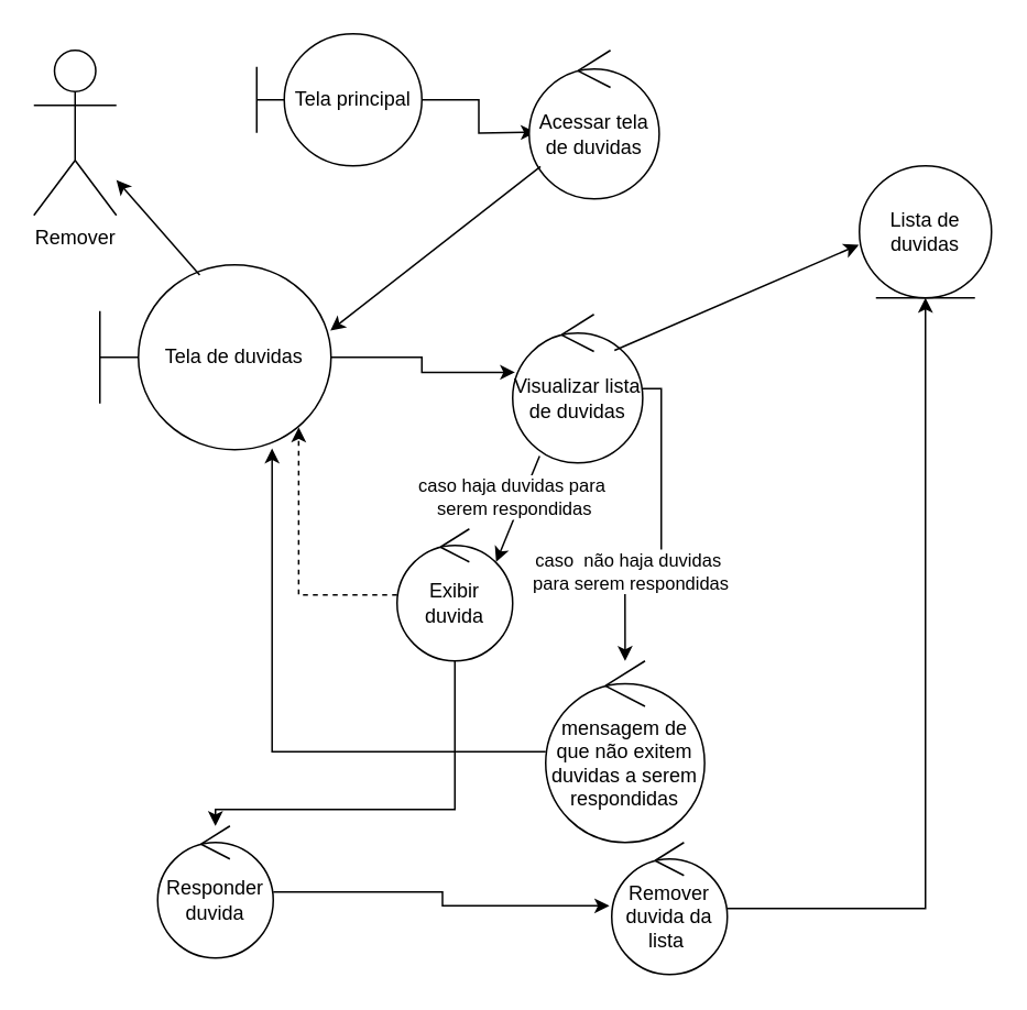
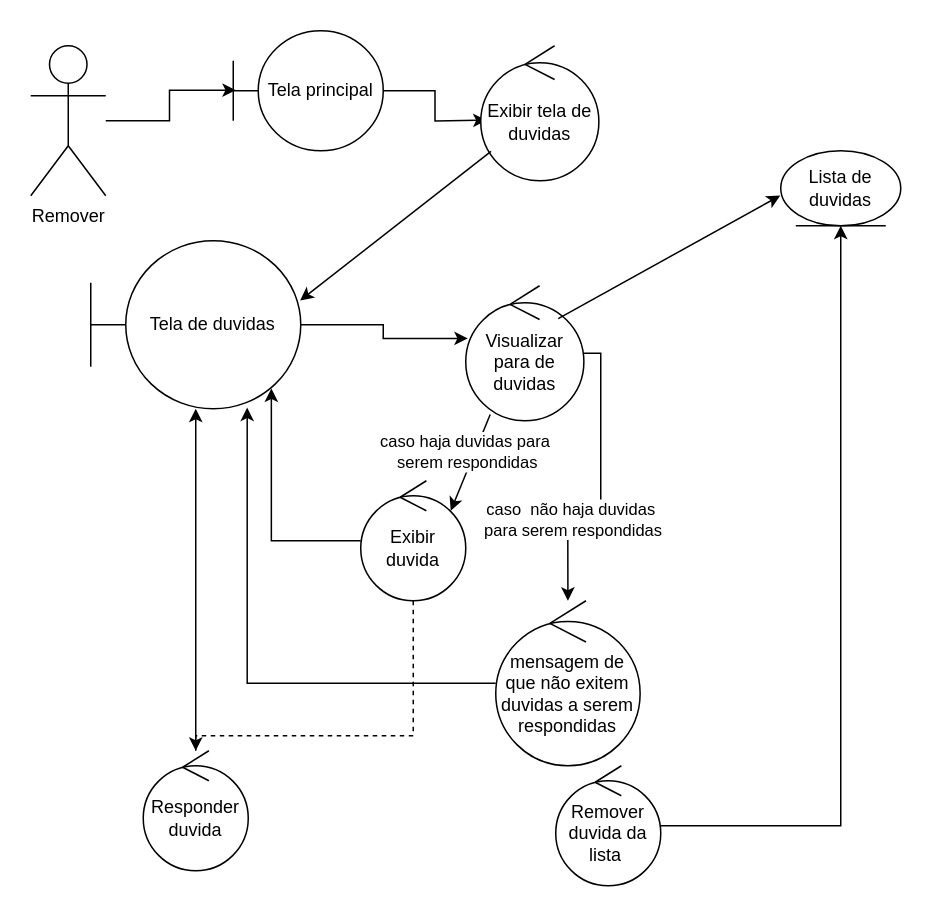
  <mxCell id="0" />
  <mxCell id="1" parent="0" />
  <mxCell id="2" value="Remover" style="shape=umlActor;verticalLabelPosition=bottom;verticalAlign=top;html=1;outlineConnect=0;" parent="1" vertex="1"><mxGeometry x="20" y="30" width="50" height="100" as="geometry" /></mxCell>
  <mxCell id="3" value="Tela principal" style="shape=umlBoundary;whiteSpace=wrap;html=1;" parent="1" vertex="1"><mxGeometry x="155" y="20" width="100" height="80" as="geometry" /></mxCell>
  <mxCell id="4" style="edgeStyle=orthogonalEdgeStyle;rounded=0;orthogonalLoop=1;jettySize=auto;html=1;entryX=0.05;entryY=0.496;entryDx=0;entryDy=0;entryPerimeter=0;" parent="1" source="3" edge="1"><mxGeometry relative="1" as="geometry"><mxPoint x="323.938" y="79.64" as="targetPoint" /></mxGeometry></mxCell>
- <mxCell id="6" value="Acessar tela de duvidas" style="ellipse;shape=umlControl;whiteSpace=wrap;html=1;" parent="1" vertex="1"><mxGeometry x="320" y="30" width="78.75" height="90" as="geometry" /></mxCell>
+ <mxCell id="5" style="edgeStyle=orthogonalEdgeStyle;rounded=0;orthogonalLoop=1;jettySize=auto;html=1;entryX=0.018;entryY=0.495;entryDx=0;entryDy=0;entryPerimeter=0;" parent="1" source="2" target="3" edge="1"><mxGeometry relative="1" as="geometry" /></mxCell>
+ <mxCell id="6" value="Exibir tela de duvidas" style="ellipse;shape=umlControl;whiteSpace=wrap;html=1;" parent="1" vertex="1"><mxGeometry x="320" y="30" width="78.75" height="90" as="geometry" /></mxCell>
  <mxCell id="7" value="Tela de duvidas" style="shape=umlBoundary;whiteSpace=wrap;html=1;" parent="1" vertex="1"><mxGeometry x="60" y="160" width="140" height="112" as="geometry" /></mxCell>
  <mxCell id="8" value="" style="endArrow=classic;html=1;rounded=0;entryX=0.997;entryY=0.356;entryDx=0;entryDy=0;entryPerimeter=0;" parent="1" source="6" target="7" edge="1"><mxGeometry width="50" height="50" relative="1" as="geometry"><mxPoint x="400" y="250" as="sourcePoint" /><mxPoint x="450" y="200" as="targetPoint" /></mxGeometry></mxCell>
- <mxCell id="9" value="" style="endArrow=classic;html=1;rounded=0;exitX=0.432;exitY=0.055;exitDx=0;exitDy=0;exitPerimeter=0;" edge="1" parent="1" source="7" target="2"><mxGeometry width="50" height="50" relative="1" as="geometry"><mxPoint x="70" y="240" as="sourcePoint" /><mxPoint y="190" as="targetPoint" x="120" /></mxGeometry></mxCell>
  <mxCell id="10" style="edgeStyle=orthogonalEdgeStyle;rounded=0;orthogonalLoop=1;jettySize=auto;html=1;" edge="1" parent="1" source="12" target="21"><mxGeometry relative="1" as="geometry"><Array as="points"><mxPoint x="400" y="235" /><mxPoint x="400" y="340" /><mxPoint x="378" y="340" /></Array></mxGeometry></mxCell>
  <mxCell id="11" value="caso&amp;nbsp; não haja duvidas&lt;div&gt;&amp;nbsp;para serem respondidas&lt;/div&gt;" style="edgeLabel;html=1;align=center;verticalAlign=middle;resizable=0;points=[];" vertex="1" connectable="0" parent="10"><mxGeometry x="0.456" y="1" relative="1" as="geometry"><mxPoint as="offset" /></mxGeometry></mxCell>
- <mxCell id="12" value="Visualizar lista de duvidas" style="ellipse;shape=umlControl;whiteSpace=wrap;html=1;" vertex="1" parent="1"><mxGeometry x="310" y="190" width="78.75" height="90" as="geometry" /></mxCell>
+ <mxCell id="12" value="Visualizar para de duvidas" style="ellipse;shape=umlControl;whiteSpace=wrap;html=1;" vertex="1" parent="1"><mxGeometry x="310" y="190" width="78.75" height="90" as="geometry" /></mxCell>
  <mxCell id="13" style="edgeStyle=orthogonalEdgeStyle;rounded=0;orthogonalLoop=1;jettySize=auto;html=1;entryX=0.018;entryY=0.39;entryDx=0;entryDy=0;entryPerimeter=0;" edge="1" parent="1" source="7" target="12"><mxGeometry relative="1" as="geometry" /></mxCell>
- <mxCell id="14" value="Lista de duvidas" style="ellipse;shape=umlEntity;whiteSpace=wrap;html=1;" vertex="1" parent="1"><mxGeometry x="520" y="100" width="80" height="80" as="geometry" /></mxCell>
+ <mxCell id="14" value="Lista de duvidas" style="ellipse;shape=umlEntity;whiteSpace=wrap;html=1;" vertex="1" parent="1"><mxGeometry x="520" y="100" width="80" height="50" as="geometry" /></mxCell>
  <mxCell id="15" value="" style="endArrow=classic;html=1;rounded=0;exitX=0.783;exitY=0.243;exitDx=0;exitDy=0;exitPerimeter=0;entryX=-0.004;entryY=0.598;entryDx=0;entryDy=0;entryPerimeter=0;" edge="1" parent="1" source="12" target="14"><mxGeometry width="50" height="50" relative="1" as="geometry"><mxPoint x="390" y="180" as="sourcePoint" /><mxPoint x="440" y="130" as="targetPoint" /></mxGeometry></mxCell>
- <mxCell id="16" style="edgeStyle=orthogonalEdgeStyle;rounded=0;orthogonalLoop=1;jettySize=auto;html=1;entryX=0.86;entryY=0.879;entryDx=0;entryDy=0;entryPerimeter=0;dashed=1;" edge="1" parent="1" source="18" target="7"><mxGeometry relative="1" as="geometry"><Array as="points"><mxPoint x="180" y="360" /></Array></mxGeometry></mxCell>
- <mxCell id="17" style="edgeStyle=orthogonalEdgeStyle;rounded=0;orthogonalLoop=1;jettySize=auto;html=1;" edge="1" parent="1" source="18" target="23"><mxGeometry relative="1" as="geometry"><Array as="points"><mxPoint x="275" y="490" /><mxPoint x="130" y="490" /></Array></mxGeometry></mxCell>
+ <mxCell id="16" style="edgeStyle=orthogonalEdgeStyle;rounded=0;orthogonalLoop=1;jettySize=auto;html=1;entryX=0.86;entryY=0.879;entryDx=0;entryDy=0;entryPerimeter=0;" edge="1" parent="1" source="18" target="7"><mxGeometry relative="1" as="geometry"><Array as="points"><mxPoint x="180" y="360" /></Array></mxGeometry></mxCell>
+ <mxCell id="17" style="edgeStyle=orthogonalEdgeStyle;rounded=0;orthogonalLoop=1;jettySize=auto;html=1;dashed=1;" edge="1" parent="1" source="18" target="23"><mxGeometry relative="1" as="geometry"><Array as="points"><mxPoint x="275" y="490" /><mxPoint x="130" y="490" /></Array></mxGeometry></mxCell>
  <mxCell id="18" value="Exibir duvida" style="ellipse;shape=umlControl;whiteSpace=wrap;html=1;" vertex="1" parent="1"><mxGeometry x="240" y="320" width="70" height="80" as="geometry" /></mxCell>
  <mxCell id="19" value="" style="endArrow=classic;html=1;rounded=0;exitX=0.207;exitY=0.954;exitDx=0;exitDy=0;exitPerimeter=0;entryX=0.857;entryY=0.25;entryDx=0;entryDy=0;entryPerimeter=0;" edge="1" parent="1" source="12" target="18"><mxGeometry width="50" height="50" relative="1" as="geometry"><mxPoint x="340" y="270" as="sourcePoint" /><mxPoint x="390" y="220" as="targetPoint" /></mxGeometry></mxCell>
  <mxCell id="20" value="caso haja duvidas para&amp;nbsp;&lt;div&gt;serem respondidas&lt;/div&gt;" style="edgeLabel;html=1;align=center;verticalAlign=middle;resizable=0;points=[];" vertex="1" connectable="0" parent="19"><mxGeometry x="0.055" y="3" relative="1" as="geometry"><mxPoint x="-5" y="-11" as="offset" /></mxGeometry></mxCell>
  <mxCell id="21" value="mensagem de que não exitem duvidas a serem respondidas" style="ellipse;shape=umlControl;whiteSpace=wrap;html=1;" vertex="1" parent="1"><mxGeometry x="330" y="400" width="96.25" height="110" as="geometry" /></mxCell>
  <mxCell id="22" style="edgeStyle=orthogonalEdgeStyle;rounded=0;orthogonalLoop=1;jettySize=auto;html=1;entryX=0.745;entryY=0.993;entryDx=0;entryDy=0;entryPerimeter=0;" edge="1" parent="1" source="21" target="7"><mxGeometry relative="1" as="geometry" /></mxCell>
  <mxCell id="23" value="Responder duvida" style="ellipse;shape=umlControl;whiteSpace=wrap;html=1;" vertex="1" parent="1"><mxGeometry x="95" y="500" width="70" height="80" as="geometry" /></mxCell>
  <mxCell id="24" style="edgeStyle=orthogonalEdgeStyle;rounded=0;orthogonalLoop=1;jettySize=auto;html=1;entryX=0.5;entryY=1;entryDx=0;entryDy=0;" edge="1" parent="1" source="25" target="14"><mxGeometry relative="1" as="geometry" /></mxCell>
  <mxCell id="25" value="Remover duvida da lista&amp;nbsp;" style="ellipse;shape=umlControl;whiteSpace=wrap;html=1;" vertex="1" parent="1"><mxGeometry x="370" y="510" width="70" height="80" as="geometry" /></mxCell>
- <mxCell id="26" style="edgeStyle=orthogonalEdgeStyle;rounded=0;orthogonalLoop=1;jettySize=auto;html=1;entryX=-0.02;entryY=0.48;entryDx=0;entryDy=0;entryPerimeter=0;" edge="1" parent="1" source="23" target="25"><mxGeometry relative="1" as="geometry" /></mxCell>
+ <mxCell id="26" style="edgeStyle=orthogonalEdgeStyle;rounded=0;orthogonalLoop=1;jettySize=auto;html=1;" edge="1" parent="1" source="23" target="7"><mxGeometry relative="1" as="geometry" /></mxCell>
